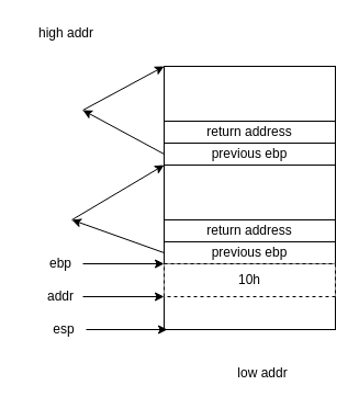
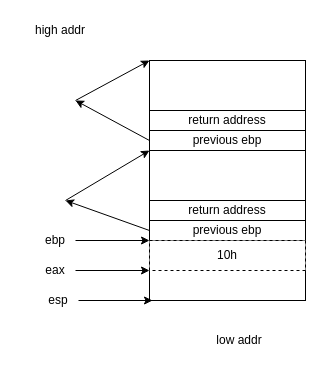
  <mxCell id="0" />
  <mxCell id="1" parent="0" />
  <mxCell id="2" value="" style="rounded=0;whiteSpace=wrap;html=1;" vertex="1" parent="1"><mxGeometry x="149" y="150" width="156" height="50" as="geometry" /></mxCell>
  <mxCell id="3" value="return address" style="rounded=0;whiteSpace=wrap;html=1;" vertex="1" parent="1"><mxGeometry x="149" y="200" width="156" height="20" as="geometry" /></mxCell>
  <mxCell id="4" value="previous ebp" style="rounded=0;whiteSpace=wrap;html=1;" vertex="1" parent="1"><mxGeometry x="149" y="220" width="156" height="20" as="geometry" /></mxCell>
  <mxCell id="5" value="high addr" style="text;html=1;strokeColor=none;fillColor=none;align=center;verticalAlign=middle;whiteSpace=wrap;rounded=0;" vertex="1" parent="1"><mxGeometry x="20" y="20" width="80" height="20" as="geometry" /></mxCell>
  <mxCell id="6" value="low&amp;nbsp;addr" style="text;html=1;strokeColor=none;fillColor=none;align=center;verticalAlign=middle;whiteSpace=wrap;rounded=0;" vertex="1" parent="1"><mxGeometry x="199" y="330" width="80" height="20" as="geometry" /></mxCell>
  <mxCell id="7" value="" style="rounded=0;whiteSpace=wrap;html=1;" vertex="1" parent="1"><mxGeometry x="149" y="240" width="156" height="60" as="geometry" /></mxCell>
  <mxCell id="8" value="" style="endArrow=classic;html=1;entryX=0;entryY=0;entryDx=0;entryDy=0;" edge="1" parent="1" target="7"><mxGeometry width="50" height="50" relative="1" as="geometry"><mxPoint x="75" y="240" as="sourcePoint" /><mxPoint x="295" y="270" as="targetPoint" /></mxGeometry></mxCell>
  <mxCell id="9" value="ebp" style="text;html=1;strokeColor=none;fillColor=none;align=center;verticalAlign=middle;whiteSpace=wrap;rounded=0;" vertex="1" parent="1"><mxGeometry x="35" y="230" width="40" height="20" as="geometry" /></mxCell>
  <mxCell id="10" value="" style="endArrow=classic;html=1;entryX=0;entryY=0;entryDx=0;entryDy=0;" edge="1" parent="1"><mxGeometry width="50" height="50" relative="1" as="geometry"><mxPoint x="78" y="300" as="sourcePoint" /><mxPoint x="152" y="300" as="targetPoint" /></mxGeometry></mxCell>
  <mxCell id="11" value="esp" style="text;html=1;strokeColor=none;fillColor=none;align=center;verticalAlign=middle;whiteSpace=wrap;rounded=0;" vertex="1" parent="1"><mxGeometry x="38" y="290" width="40" height="20" as="geometry" /></mxCell>
  <mxCell id="12" value="" style="endArrow=classic;html=1;exitX=0;exitY=0.5;exitDx=0;exitDy=0;" edge="1" parent="1" source="4"><mxGeometry width="50" height="50" relative="1" as="geometry"><mxPoint x="245" y="310" as="sourcePoint" /><mxPoint x="65" y="200" as="targetPoint" /></mxGeometry></mxCell>
  <mxCell id="13" value="" style="endArrow=classic;html=1;entryX=0;entryY=0;entryDx=0;entryDy=0;" edge="1" parent="1" target="2"><mxGeometry width="50" height="50" relative="1" as="geometry"><mxPoint x="65" y="200" as="sourcePoint" /><mxPoint x="145" y="150" as="targetPoint" /></mxGeometry></mxCell>
  <mxCell id="14" value="return address" style="rounded=0;whiteSpace=wrap;html=1;" vertex="1" parent="1"><mxGeometry x="149" y="110" width="156" height="20" as="geometry" /></mxCell>
  <mxCell id="15" value="previous ebp" style="rounded=0;whiteSpace=wrap;html=1;" vertex="1" parent="1"><mxGeometry x="149" y="130" width="156" height="20" as="geometry" /></mxCell>
  <mxCell id="16" value="" style="rounded=0;whiteSpace=wrap;html=1;" vertex="1" parent="1"><mxGeometry x="149" y="60" width="156" height="50" as="geometry" /></mxCell>
  <mxCell id="17" value="" style="endArrow=classic;html=1;exitX=0;exitY=0.5;exitDx=0;exitDy=0;" edge="1" parent="1" source="15"><mxGeometry width="50" height="50" relative="1" as="geometry"><mxPoint x="245" y="310" as="sourcePoint" /><mxPoint x="75" y="100" as="targetPoint" /></mxGeometry></mxCell>
  <mxCell id="18" value="" style="endArrow=classic;html=1;entryX=0;entryY=0;entryDx=0;entryDy=0;" edge="1" parent="1" target="16"><mxGeometry width="50" height="50" relative="1" as="geometry"><mxPoint x="75" y="100" as="sourcePoint" /><mxPoint x="145" y="50" as="targetPoint" /></mxGeometry></mxCell>
  <mxCell id="19" value="10h" style="rounded=0;whiteSpace=wrap;html=1;dashed=1;" vertex="1" parent="1"><mxGeometry x="149" y="240" width="156" height="30" as="geometry" /></mxCell>
  <mxCell id="20" value="" style="endArrow=classic;html=1;entryX=0;entryY=0.5;entryDx=0;entryDy=0;" edge="1" parent="1" target="7"><mxGeometry width="50" height="50" relative="1" as="geometry"><mxPoint x="75" y="270" as="sourcePoint" /><mxPoint x="295" y="260" as="targetPoint" /></mxGeometry></mxCell>
- <mxCell id="21" value="addr" style="text;html=1;strokeColor=none;fillColor=none;align=center;verticalAlign=middle;whiteSpace=wrap;rounded=0;" vertex="1" parent="1"><mxGeometry x="35" y="260" width="40" height="20" as="geometry" /></mxCell>
+ <mxCell id="21" value="eax" style="text;html=1;strokeColor=none;fillColor=none;align=center;verticalAlign=middle;whiteSpace=wrap;rounded=0;" vertex="1" parent="1"><mxGeometry x="35" y="260" width="40" height="20" as="geometry" /></mxCell>
